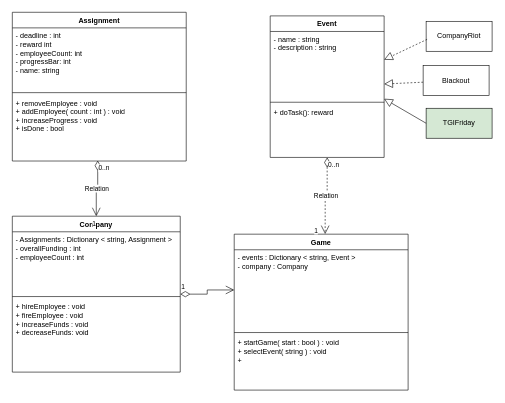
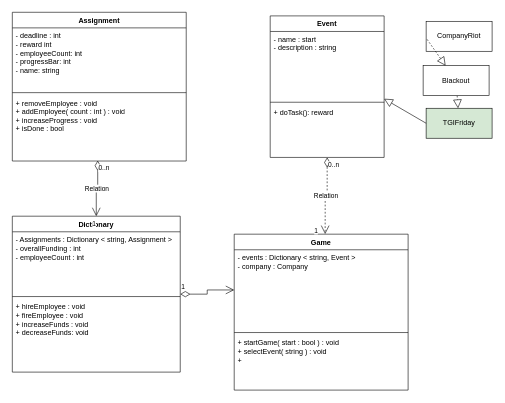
  <mxCell id="0" />
  <mxCell id="1" parent="0" />
  <mxCell id="2" value="Assignment&lt;br&gt;" style="swimlane;fontStyle=1;align=center;verticalAlign=top;childLayout=stackLayout;horizontal=1;startSize=26;horizontalStack=0;resizeParent=1;resizeParentMax=0;resizeLast=0;collapsible=1;marginBottom=0;whiteSpace=wrap;html=1;" vertex="1" parent="1"><mxGeometry x="20" width="290" height="248" as="geometry" y="20" /></mxCell>
  <mxCell id="3" value="- deadline : int&amp;nbsp;&lt;br&gt;- reward int&amp;nbsp; &amp;nbsp;&lt;br&gt;- employeeCount: int&lt;br&gt;- progressBar: int&amp;nbsp;&lt;br&gt;- name: string" style="text;strokeColor=none;fillColor=none;align=left;verticalAlign=top;spacingLeft=4;spacingRight=4;overflow=hidden;rotatable=0;points=[[0,0.5],[1,0.5]];portConstraint=eastwest;whiteSpace=wrap;html=1;" vertex="1" parent="2"><mxGeometry y="26" width="290" height="104" as="geometry" /></mxCell>
  <mxCell id="4" value="" style="line;strokeWidth=1;fillColor=none;align=left;verticalAlign=middle;spacingTop=-1;spacingLeft=3;spacingRight=3;rotatable=0;labelPosition=right;points=[];portConstraint=eastwest;strokeColor=inherit;" vertex="1" parent="2"><mxGeometry y="130" width="290" height="8" as="geometry" /></mxCell>
  <mxCell id="5" value="+ removeEmployee : void&amp;nbsp;&lt;br&gt;+ addEmployee( count : int ) : void&lt;br&gt;+ increaseProgress : void&amp;nbsp;&lt;br&gt;+ isDone : bool&amp;nbsp;&lt;br&gt;" style="text;strokeColor=none;fillColor=none;align=left;verticalAlign=top;spacingLeft=4;spacingRight=4;overflow=hidden;rotatable=0;points=[[0,0.5],[1,0.5]];portConstraint=eastwest;whiteSpace=wrap;html=1;" vertex="1" parent="2"><mxGeometry y="138" width="290" height="110" as="geometry" /></mxCell>
- <mxCell id="6" value="Company" style="swimlane;fontStyle=1;align=center;verticalAlign=top;childLayout=stackLayout;horizontal=1;startSize=26;horizontalStack=0;resizeParent=1;resizeParentMax=0;resizeLast=0;collapsible=1;marginBottom=0;whiteSpace=wrap;html=1;" vertex="1" parent="1"><mxGeometry x="20" y="360" width="280" height="260" as="geometry" /></mxCell>
+ <mxCell id="6" value="Dictionary" style="swimlane;fontStyle=1;align=center;verticalAlign=top;childLayout=stackLayout;horizontal=1;startSize=26;horizontalStack=0;resizeParent=1;resizeParentMax=0;resizeLast=0;collapsible=1;marginBottom=0;whiteSpace=wrap;html=1;" vertex="1" parent="1"><mxGeometry x="20" y="360" width="280" height="260" as="geometry" /></mxCell>
  <mxCell id="7" value="- Assignments : Dictionary &amp;lt; string, Assignment &amp;gt;&amp;nbsp;&lt;br&gt;- overallFunding : int&lt;br&gt;- employeeCount : int&amp;nbsp;" style="text;strokeColor=none;fillColor=none;align=left;verticalAlign=top;spacingLeft=4;spacingRight=4;overflow=hidden;rotatable=0;points=[[0,0.5],[1,0.5]];portConstraint=eastwest;whiteSpace=wrap;html=1;" vertex="1" parent="6"><mxGeometry y="26" width="280" height="104" as="geometry" /></mxCell>
  <mxCell id="8" value="" style="line;strokeWidth=1;fillColor=none;align=left;verticalAlign=middle;spacingTop=-1;spacingLeft=3;spacingRight=3;rotatable=0;labelPosition=right;points=[];portConstraint=eastwest;strokeColor=inherit;" vertex="1" parent="6"><mxGeometry y="130" width="280" height="8" as="geometry" /></mxCell>
  <mxCell id="9" value="+ hireEmployee : void&amp;nbsp;&lt;br&gt;+ fireEmployee : void&amp;nbsp;&lt;br&gt;+ increaseFunds : void&amp;nbsp;&lt;br&gt;+ decreaseFunds: void&amp;nbsp;&lt;br&gt;" style="text;strokeColor=none;fillColor=none;align=left;verticalAlign=top;spacingLeft=4;spacingRight=4;overflow=hidden;rotatable=0;points=[[0,0.5],[1,0.5]];portConstraint=eastwest;whiteSpace=wrap;html=1;" vertex="1" parent="6"><mxGeometry y="138" width="280" height="122" as="geometry" /></mxCell>
  <mxCell id="10" value="Relation" style="endArrow=open;html=1;endSize=12;startArrow=diamondThin;startSize=14;startFill=0;edgeStyle=orthogonalEdgeStyle;rounded=0;entryX=0.5;entryY=0;entryDx=0;entryDy=0;exitX=0.491;exitY=0.994;exitDx=0;exitDy=0;exitPerimeter=0;" edge="1" parent="1" source="5" target="6"><mxGeometry relative="1" as="geometry"><mxPoint x="400" y="290" as="sourcePoint" /><mxPoint x="560" y="290" as="targetPoint" /></mxGeometry></mxCell>
  <mxCell id="11" value="0..n" style="edgeLabel;resizable=0;html=1;align=left;verticalAlign=top;" connectable="0" vertex="1" parent="10"><mxGeometry x="-1" relative="1" as="geometry" /></mxCell>
  <mxCell id="12" value="1" style="edgeLabel;resizable=0;html=1;align=right;verticalAlign=top;" connectable="0" vertex="1" parent="10"><mxGeometry x="1" relative="1" as="geometry" /></mxCell>
  <mxCell id="13" value="Event&lt;br&gt;" style="swimlane;fontStyle=1;align=center;verticalAlign=top;childLayout=stackLayout;horizontal=1;startSize=26;horizontalStack=0;resizeParent=1;resizeParentMax=0;resizeLast=0;collapsible=1;marginBottom=0;whiteSpace=wrap;html=1;" vertex="1" parent="1"><mxGeometry x="450" y="26" width="190" height="236" as="geometry" /></mxCell>
- <mxCell id="14" value="- name : string&lt;br&gt;- description : string" style="text;strokeColor=none;fillColor=none;align=left;verticalAlign=top;spacingLeft=4;spacingRight=4;overflow=hidden;rotatable=0;points=[[0,0.5],[1,0.5]];portConstraint=eastwest;whiteSpace=wrap;html=1;" vertex="1" parent="13"><mxGeometry y="26" width="190" height="114" as="geometry" /></mxCell>
+ <mxCell id="14" value="- name : start&lt;br&gt;- description : string" style="text;strokeColor=none;fillColor=none;align=left;verticalAlign=top;spacingLeft=4;spacingRight=4;overflow=hidden;rotatable=0;points=[[0,0.5],[1,0.5]];portConstraint=eastwest;whiteSpace=wrap;html=1;" vertex="1" parent="13"><mxGeometry y="26" width="190" height="114" as="geometry" /></mxCell>
  <mxCell id="15" value="" style="line;strokeWidth=1;fillColor=none;align=left;verticalAlign=middle;spacingTop=-1;spacingLeft=3;spacingRight=3;rotatable=0;labelPosition=right;points=[];portConstraint=eastwest;strokeColor=inherit;" vertex="1" parent="13"><mxGeometry y="140" width="190" height="8" as="geometry" /></mxCell>
  <mxCell id="16" value="+ doTask(): reward&amp;nbsp;" style="text;strokeColor=none;fillColor=none;align=left;verticalAlign=top;spacingLeft=4;spacingRight=4;overflow=hidden;rotatable=0;points=[[0,0.5],[1,0.5]];portConstraint=eastwest;whiteSpace=wrap;html=1;" vertex="1" parent="13"><mxGeometry y="148" width="190" height="88" as="geometry" /></mxCell>
  <mxCell id="17" value="Game" style="swimlane;fontStyle=1;align=center;verticalAlign=top;childLayout=stackLayout;horizontal=1;startSize=26;horizontalStack=0;resizeParent=1;resizeParentMax=0;resizeLast=0;collapsible=1;marginBottom=0;whiteSpace=wrap;html=1;" vertex="1" parent="1"><mxGeometry x="390" y="390" width="290" height="260" as="geometry" /></mxCell>
  <mxCell id="18" value="- events : Dictionary &amp;lt; string, Event &amp;gt;&amp;nbsp;&lt;br&gt;- company : Company&amp;nbsp;&lt;br&gt;" style="text;strokeColor=none;fillColor=none;align=left;verticalAlign=top;spacingLeft=4;spacingRight=4;overflow=hidden;rotatable=0;points=[[0,0.5],[1,0.5]];portConstraint=eastwest;whiteSpace=wrap;html=1;" vertex="1" parent="17"><mxGeometry y="26" width="290" height="134" as="geometry" /></mxCell>
  <mxCell id="19" value="" style="line;strokeWidth=1;fillColor=none;align=left;verticalAlign=middle;spacingTop=-1;spacingLeft=3;spacingRight=3;rotatable=0;labelPosition=right;points=[];portConstraint=eastwest;strokeColor=inherit;" vertex="1" parent="17"><mxGeometry y="160" width="290" height="8" as="geometry" /></mxCell>
  <mxCell id="20" value="+ startGame( start : bool ) : void&amp;nbsp;&lt;br&gt;+ selectEvent( string ) : void&amp;nbsp;&lt;br&gt;+&amp;nbsp;" style="text;strokeColor=none;fillColor=none;align=left;verticalAlign=top;spacingLeft=4;spacingRight=4;overflow=hidden;rotatable=0;points=[[0,0.5],[1,0.5]];portConstraint=eastwest;whiteSpace=wrap;html=1;" vertex="1" parent="17"><mxGeometry y="168" width="290" height="92" as="geometry" /></mxCell>
  <mxCell id="21" value="1" style="endArrow=open;html=1;endSize=12;startArrow=diamondThin;startSize=14;startFill=0;edgeStyle=orthogonalEdgeStyle;align=left;verticalAlign=bottom;rounded=0;entryX=0;entryY=0.5;entryDx=0;entryDy=0;exitX=1;exitY=0.5;exitDx=0;exitDy=0;" edge="1" parent="1" source="6" target="18"><mxGeometry x="-1" y="3" relative="1" as="geometry"><mxPoint x="340" y="480" as="sourcePoint" /><mxPoint x="500" y="480" as="targetPoint" /></mxGeometry></mxCell>
  <mxCell id="22" value="Relation" style="endArrow=open;html=1;endSize=12;startArrow=diamondThin;startSize=14;startFill=0;edgeStyle=orthogonalEdgeStyle;rounded=0;entryX=0.523;entryY=-0.001;entryDx=0;entryDy=0;entryPerimeter=0;dashed=1;" edge="1" parent="1" source="13" target="17"><mxGeometry relative="1" as="geometry"><mxPoint x="660" y="230" as="sourcePoint" /><mxPoint x="660" y="318" as="targetPoint" /></mxGeometry></mxCell>
  <mxCell id="23" value="0..n" style="edgeLabel;resizable=0;html=1;align=left;verticalAlign=top;" connectable="0" vertex="1" parent="22"><mxGeometry x="-1" relative="1" as="geometry" /></mxCell>
  <mxCell id="24" value="1" style="edgeLabel;resizable=0;html=1;align=right;verticalAlign=top;" connectable="0" vertex="1" parent="22"><mxGeometry x="1" relative="1" as="geometry"><mxPoint x="-12" y="-19" as="offset" /></mxGeometry></mxCell>
- <mxCell id="25" value="" style="endArrow=block;dashed=1;endFill=0;endSize=12;html=1;rounded=0;" edge="1" parent="1" source="26" target="13"><mxGeometry width="160" relative="1" as="geometry"><mxPoint x="710" y="126.49" as="sourcePoint" /><mxPoint x="880" y="268" as="targetPoint" /></mxGeometry></mxCell>
+ <mxCell id="25" value="" style="endArrow=block;dashed=1;endFill=0;endSize=12;html=1;rounded=0;" edge="1" parent="1" source="26" target="27"><mxGeometry width="160" relative="1" as="geometry"><mxPoint x="710" y="126.49" as="sourcePoint" /><mxPoint x="880" y="268" as="targetPoint" /></mxGeometry></mxCell>
  <mxCell id="26" value="Blackout" style="html=1;whiteSpace=wrap;" vertex="1" parent="1"><mxGeometry x="705" y="109" width="110" height="50" as="geometry" /></mxCell>
  <mxCell id="27" value="TGIFriday" style="html=1;whiteSpace=wrap;fillColor=#d5e8d4;" vertex="1" parent="1"><mxGeometry x="710" y="180" width="110" height="50" as="geometry" /></mxCell>
  <mxCell id="28" value="" style="endArrow=block;dashed=0;endFill=0;endSize=12;html=1;rounded=0;exitX=0;exitY=0.5;exitDx=0;exitDy=0;" edge="1" parent="1" source="27" target="14"><mxGeometry width="160" relative="1" as="geometry"><mxPoint x="720" y="154" as="sourcePoint" /><mxPoint x="650" y="154" as="targetPoint" /></mxGeometry></mxCell>
  <mxCell id="29" value="CompanyRiot" style="html=1;whiteSpace=wrap;" vertex="1" parent="1"><mxGeometry x="710" y="35" width="110" height="50" as="geometry" /></mxCell>
- <mxCell id="30" value="" style="endArrow=block;dashed=1;endFill=0;endSize=12;html=1;rounded=0;exitX=0.015;exitY=0.603;exitDx=0;exitDy=0;exitPerimeter=0;" edge="1" parent="1" source="29" target="13"><mxGeometry width="160" relative="1" as="geometry"><mxPoint x="720" y="154" as="sourcePoint" /><mxPoint x="650" y="154" as="targetPoint" /></mxGeometry></mxCell>
+ <mxCell id="30" value="" style="endArrow=block;dashed=1;endFill=0;endSize=12;html=1;rounded=0;exitX=0.015;exitY=0.603;exitDx=0;exitDy=0;exitPerimeter=0;" edge="1" parent="1" source="29" target="26"><mxGeometry width="160" relative="1" as="geometry"><mxPoint x="720" y="154" as="sourcePoint" /><mxPoint x="650" y="154" as="targetPoint" /></mxGeometry></mxCell>
